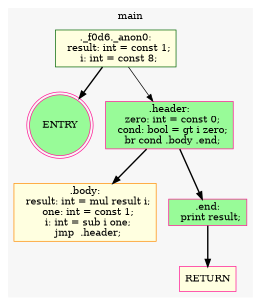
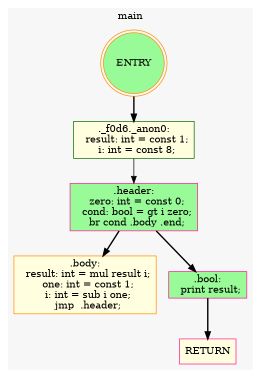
  digraph {
    node [color=deeppink fillcolor=palegreen shape=box style=filled]
    edge [style=bold]
-   n1 [label=ENTRY shape=doublecircle]
+   n1 [color=darkorange label=ENTRY shape=doublecircle]
    n2 [color=darkgreen fillcolor=lightyellow label="._f0d6._anon0:\n  result: int = const 1;\n  i: int = const 8;"]
    n3 [label=".header:\n  zero: int = const 0;\n  cond: bool = gt i zero;\n  br cond .body .end;"]
    n4 [color=darkorange fillcolor=lightyellow label=".body:\n  result: int = mul result i;\n  one: int = const 1;\n  i: int = sub i one;\n  jmp  .header;"]
-   n5 [label=".end:\n  print result;"]
+   n5 [label=".bool:\n  print result;"]
    n6 [fillcolor=lightyellow label=RETURN]
    subgraph cluster_1 {
      color="#f7f7f7"
      label=main
      rankdir=TB
      style=filled
      n1
      n2
      n3
      n4
      n5
      n6
    }
-   n2 -> n1
+   n1 -> n2
    n2 -> n3 [style=solid]
    n3 -> n4
    n3 -> n5
    n5 -> n6
  }
